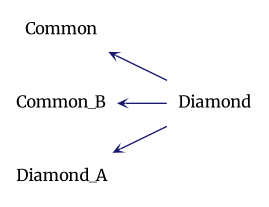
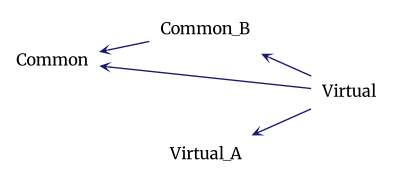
  digraph {
    fontname=Merriweather
    rankdir=LR
    node [fontname=Merriweather fontsize=12 shape=plaintext]
    edge [arrowhead=open arrowsize=0.5 arrowtail=open color=midnightblue dir=back fontname=Merriweather labelfontsize=10 style=solid]
    n1 [label=Common]
    n2 [label=Common_B]
-   n3 [label=Diamond]
-   n4 [label=Diamond_A]
+   n3 [label=Virtual]
+   n4 [label=Virtual_A]
+   n1 -> n2
    n1 -> n3
    n2 -> n3
    n4 -> n3
  }
